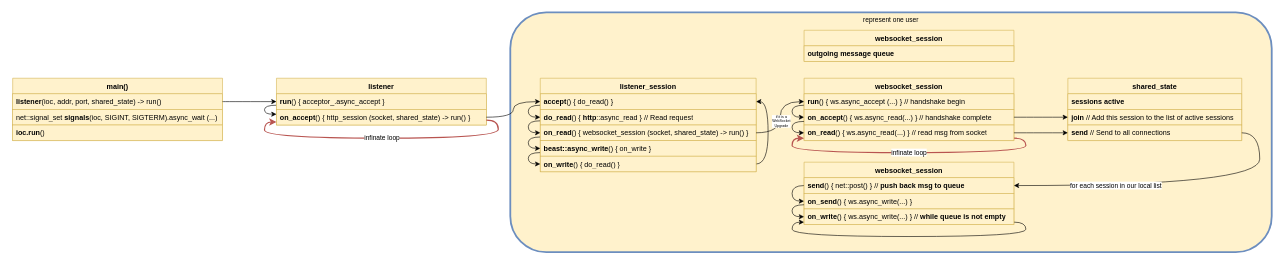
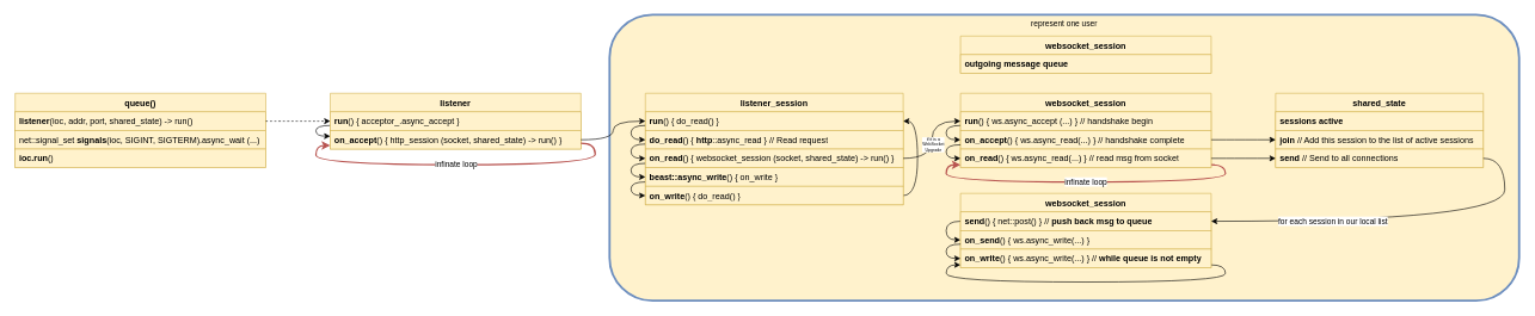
  <mxCell id="0" />
  <mxCell id="1" parent="0" />
  <mxCell id="2" value="represent one user" style="rounded=1;whiteSpace=wrap;html=1;fontFamily=Helvetica;fontSize=11;strokeWidth=3;fillColor=#fff2cc;strokeColor=#6c8ebf;verticalAlign=top;" vertex="1" parent="1"><mxGeometry x="850" y="20" width="1270" height="400" as="geometry" /></mxCell>
- <mxCell id="3" value="main()" style="swimlane;fontStyle=1;align=center;verticalAlign=top;childLayout=stackLayout;horizontal=1;startSize=26;horizontalStack=0;resizeParent=1;resizeParentMax=0;resizeLast=0;collapsible=1;marginBottom=0;whiteSpace=wrap;html=1;fillColor=#fff2cc;strokeColor=#d6b656;" vertex="1" parent="1"><mxGeometry y="130" width="350" height="104" as="geometry" x="20" /></mxCell>
+ <mxCell id="3" value="queue()" style="swimlane;fontStyle=1;align=center;verticalAlign=top;childLayout=stackLayout;horizontal=1;startSize=26;horizontalStack=0;resizeParent=1;resizeParentMax=0;resizeLast=0;collapsible=1;marginBottom=0;whiteSpace=wrap;html=1;fillColor=#fff2cc;strokeColor=#d6b656;" vertex="1" parent="1"><mxGeometry y="130" width="350" height="104" as="geometry" x="20" /></mxCell>
  <mxCell id="4" value="&lt;b&gt;listener&lt;/b&gt;(ioc, addr, port, shared_state) -&amp;gt; run()" style="text;strokeColor=#d6b656;fillColor=#fff2cc;align=left;verticalAlign=top;spacingLeft=4;spacingRight=4;overflow=hidden;rotatable=0;points=[[0,0.5],[1,0.5]];portConstraint=eastwest;whiteSpace=wrap;html=1;" vertex="1" parent="3"><mxGeometry y="26" width="350" height="26" as="geometry" /></mxCell>
  <mxCell id="5" value="net::signal_set &lt;b&gt;signals&lt;/b&gt;(ioc, SIGINT, SIGTERM).async_wait (...)" style="text;strokeColor=#d6b656;fillColor=#fff2cc;align=left;verticalAlign=top;spacingLeft=4;spacingRight=4;overflow=hidden;rotatable=0;points=[[0,0.5],[1,0.5]];portConstraint=eastwest;whiteSpace=wrap;html=1;" vertex="1" parent="3"><mxGeometry y="52" width="350" height="26" as="geometry" /></mxCell>
  <mxCell id="6" value="&lt;b&gt;ioc.run&lt;/b&gt;()" style="text;strokeColor=#d6b656;fillColor=#fff2cc;align=left;verticalAlign=top;spacingLeft=4;spacingRight=4;overflow=hidden;rotatable=0;points=[[0,0.5],[1,0.5]];portConstraint=eastwest;whiteSpace=wrap;html=1;" vertex="1" parent="3"><mxGeometry y="78" width="350" height="26" as="geometry" /></mxCell>
  <mxCell id="7" value="listener" style="swimlane;fontStyle=1;align=center;verticalAlign=top;childLayout=stackLayout;horizontal=1;startSize=26;horizontalStack=0;resizeParent=1;resizeParentMax=0;resizeLast=0;collapsible=1;marginBottom=0;whiteSpace=wrap;html=1;fillColor=#fff2cc;strokeColor=#d6b656;" vertex="1" parent="1"><mxGeometry x="460" y="130" width="350" height="78" as="geometry" /></mxCell>
  <mxCell id="8" style="edgeStyle=orthogonalEdgeStyle;shape=connector;curved=1;rounded=0;orthogonalLoop=1;jettySize=auto;html=1;labelBackgroundColor=default;strokeColor=default;fontFamily=Helvetica;fontSize=11;fontColor=default;endArrow=classic;" edge="1" parent="7" source="9" target="10"><mxGeometry relative="1" as="geometry"><Array as="points"><mxPoint x="-20" y="45" /><mxPoint x="-20" y="60" /></Array></mxGeometry></mxCell>
  <mxCell id="9" value="&lt;b&gt;run&lt;/b&gt;() { acceptor_.async_accept }" style="text;strokeColor=#d6b656;fillColor=#fff2cc;align=left;verticalAlign=top;spacingLeft=4;spacingRight=4;overflow=hidden;rotatable=0;points=[[0,0.5],[1,0.5]];portConstraint=eastwest;whiteSpace=wrap;html=1;" vertex="1" parent="7"><mxGeometry y="26" width="350" height="26" as="geometry" /></mxCell>
  <mxCell id="10" value="&lt;b&gt;on_accept&lt;/b&gt;() {&amp;nbsp;http_session (socket, shared_state) -&amp;gt; run()&lt;span style=&quot;background-color: initial;&quot;&gt;&amp;nbsp;}&lt;/span&gt;" style="text;strokeColor=#d6b656;fillColor=#fff2cc;align=left;verticalAlign=top;spacingLeft=4;spacingRight=4;overflow=hidden;rotatable=0;points=[[0,0.5],[1,0.5]];portConstraint=eastwest;whiteSpace=wrap;html=1;" vertex="1" parent="7"><mxGeometry y="52" width="350" height="26" as="geometry" /></mxCell>
  <mxCell id="11" value="infinate loop" style="edgeStyle=orthogonalEdgeStyle;shape=connector;curved=1;rounded=0;orthogonalLoop=1;jettySize=auto;html=1;labelBackgroundColor=default;strokeColor=#b85450;fontFamily=Helvetica;fontSize=11;fontColor=default;endArrow=classic;fillColor=#f8cecc;strokeWidth=2;" edge="1" parent="7" source="10" target="10"><mxGeometry relative="1" as="geometry"><mxPoint x="180" y="100" as="targetPoint" /><Array as="points"><mxPoint x="370" y="70" /><mxPoint x="370" y="100" /><mxPoint x="-20" y="100" /><mxPoint x="-20" y="73" /></Array></mxGeometry></mxCell>
  <mxCell id="12" value="listener_session" style="swimlane;fontStyle=1;align=center;verticalAlign=top;childLayout=stackLayout;horizontal=1;startSize=26;horizontalStack=0;resizeParent=1;resizeParentMax=0;resizeLast=0;collapsible=1;marginBottom=0;whiteSpace=wrap;html=1;fillColor=#fff2cc;strokeColor=#d6b656;" vertex="1" parent="1"><mxGeometry x="900" y="130" width="360" height="156" as="geometry" /></mxCell>
  <mxCell id="13" style="edgeStyle=orthogonalEdgeStyle;shape=connector;curved=1;rounded=0;orthogonalLoop=1;jettySize=auto;html=1;entryX=0;entryY=0.5;entryDx=0;entryDy=0;labelBackgroundColor=default;strokeColor=default;fontFamily=Helvetica;fontSize=11;fontColor=default;endArrow=classic;" edge="1" parent="12" source="14" target="16"><mxGeometry relative="1" as="geometry"><Array as="points"><mxPoint x="-20" y="45" /><mxPoint x="-20" y="65" /></Array></mxGeometry></mxCell>
- <mxCell id="14" value="&lt;b&gt;accept&lt;/b&gt;() { do_read() }" style="text;strokeColor=#d6b656;fillColor=#fff2cc;align=left;verticalAlign=top;spacingLeft=4;spacingRight=4;overflow=hidden;rotatable=0;points=[[0,0.5],[1,0.5]];portConstraint=eastwest;whiteSpace=wrap;html=1;" vertex="1" parent="12"><mxGeometry y="26" width="360" height="26" as="geometry" /></mxCell>
+ <mxCell id="14" value="&lt;b&gt;run&lt;/b&gt;() { do_read() }" style="text;strokeColor=#d6b656;fillColor=#fff2cc;align=left;verticalAlign=top;spacingLeft=4;spacingRight=4;overflow=hidden;rotatable=0;points=[[0,0.5],[1,0.5]];portConstraint=eastwest;whiteSpace=wrap;html=1;" vertex="1" parent="12"><mxGeometry y="26" width="360" height="26" as="geometry" /></mxCell>
  <mxCell id="15" style="edgeStyle=orthogonalEdgeStyle;shape=connector;curved=1;rounded=0;orthogonalLoop=1;jettySize=auto;html=1;entryX=0;entryY=0.5;entryDx=0;entryDy=0;labelBackgroundColor=default;strokeColor=default;fontFamily=Helvetica;fontSize=11;fontColor=default;endArrow=classic;" edge="1" parent="12" source="16" target="18"><mxGeometry relative="1" as="geometry"><Array as="points"><mxPoint x="-20" y="71" /><mxPoint x="-20" y="91" /></Array></mxGeometry></mxCell>
  <mxCell id="16" value="&lt;b&gt;do_read&lt;/b&gt;() {&amp;nbsp;&lt;b&gt;http&lt;/b&gt;::async_read }&amp;nbsp;// Read request" style="text;strokeColor=#d6b656;fillColor=#fff2cc;align=left;verticalAlign=top;spacingLeft=4;spacingRight=4;overflow=hidden;rotatable=0;points=[[0,0.5],[1,0.5]];portConstraint=eastwest;whiteSpace=wrap;html=1;" vertex="1" parent="12"><mxGeometry y="52" width="360" height="26" as="geometry" /></mxCell>
  <mxCell id="17" style="edgeStyle=orthogonalEdgeStyle;shape=connector;curved=1;rounded=0;orthogonalLoop=1;jettySize=auto;html=1;entryX=0;entryY=0.5;entryDx=0;entryDy=0;labelBackgroundColor=default;strokeColor=default;fontFamily=Helvetica;fontSize=11;fontColor=default;endArrow=classic;" edge="1" parent="12" source="18" target="20"><mxGeometry relative="1" as="geometry"><Array as="points"><mxPoint x="-20" y="98" /><mxPoint x="-20" y="117" /></Array></mxGeometry></mxCell>
  <mxCell id="18" value="&lt;b&gt;on_read&lt;/b&gt;() { websocket_session (socket, shared_state) -&amp;gt; run()&amp;nbsp;}" style="text;strokeColor=#d6b656;fillColor=#fff2cc;align=left;verticalAlign=top;spacingLeft=4;spacingRight=4;overflow=hidden;rotatable=0;points=[[0,0.5],[1,0.5]];portConstraint=eastwest;whiteSpace=wrap;html=1;" vertex="1" parent="12"><mxGeometry y="78" width="360" height="26" as="geometry" /></mxCell>
  <mxCell id="19" style="edgeStyle=orthogonalEdgeStyle;shape=connector;curved=1;rounded=0;orthogonalLoop=1;jettySize=auto;html=1;labelBackgroundColor=default;strokeColor=default;fontFamily=Helvetica;fontSize=11;fontColor=default;endArrow=classic;entryX=0;entryY=0.5;entryDx=0;entryDy=0;" edge="1" parent="12" source="20" target="22"><mxGeometry relative="1" as="geometry"><Array as="points"><mxPoint x="-20" y="124" /><mxPoint x="-20" y="143" /></Array></mxGeometry></mxCell>
  <mxCell id="20" value="&lt;b&gt;beast::async_write&lt;/b&gt;() {&amp;nbsp;on_write&lt;span style=&quot;background-color: initial;&quot;&gt;&amp;nbsp;}&lt;/span&gt;" style="text;strokeColor=#d6b656;fillColor=#fff2cc;align=left;verticalAlign=top;spacingLeft=4;spacingRight=4;overflow=hidden;rotatable=0;points=[[0,0.5],[1,0.5]];portConstraint=eastwest;whiteSpace=wrap;html=1;" vertex="1" parent="12"><mxGeometry y="104" width="360" height="26" as="geometry" /></mxCell>
  <mxCell id="21" style="edgeStyle=orthogonalEdgeStyle;shape=connector;curved=1;rounded=0;orthogonalLoop=1;jettySize=auto;html=1;labelBackgroundColor=default;strokeColor=default;fontFamily=Helvetica;fontSize=11;fontColor=default;endArrow=classic;" edge="1" parent="12" source="22" target="14"><mxGeometry relative="1" as="geometry"><Array as="points"><mxPoint x="380" y="143" /><mxPoint x="380" y="39" /></Array></mxGeometry></mxCell>
  <mxCell id="22" value="&lt;b&gt;on_write&lt;/b&gt;() {&amp;nbsp;&lt;span style=&quot;background-color: initial;&quot;&gt;do_read() }&lt;/span&gt;" style="text;strokeColor=#d6b656;fillColor=#fff2cc;align=left;verticalAlign=top;spacingLeft=4;spacingRight=4;overflow=hidden;rotatable=0;points=[[0,0.5],[1,0.5]];portConstraint=eastwest;whiteSpace=wrap;html=1;" vertex="1" parent="12"><mxGeometry y="130" width="360" height="26" as="geometry" /></mxCell>
- <mxCell id="23" style="edgeStyle=orthogonalEdgeStyle;rounded=0;orthogonalLoop=1;jettySize=auto;html=1;curved=1;" edge="1" parent="1" source="4" target="9"><mxGeometry relative="1" as="geometry" /></mxCell>
+ <mxCell id="23" style="edgeStyle=orthogonalEdgeStyle;rounded=0;orthogonalLoop=1;jettySize=auto;html=1;curved=1;dashed=1;" edge="1" parent="1" source="4" target="9"><mxGeometry relative="1" as="geometry" /></mxCell>
  <mxCell id="24" style="edgeStyle=orthogonalEdgeStyle;shape=connector;curved=1;rounded=0;orthogonalLoop=1;jettySize=auto;html=1;labelBackgroundColor=default;strokeColor=default;fontFamily=Helvetica;fontSize=11;fontColor=default;endArrow=classic;" edge="1" parent="1" source="10" target="14"><mxGeometry relative="1" as="geometry" /></mxCell>
  <mxCell id="25" value="websocket_session" style="swimlane;fontStyle=1;align=center;verticalAlign=top;childLayout=stackLayout;horizontal=1;startSize=26;horizontalStack=0;resizeParent=1;resizeParentMax=0;resizeLast=0;collapsible=1;marginBottom=0;whiteSpace=wrap;html=1;fillColor=#fff2cc;strokeColor=#d6b656;" vertex="1" parent="1"><mxGeometry x="1340" y="130" width="350" height="104" as="geometry" /></mxCell>
  <mxCell id="26" style="edgeStyle=orthogonalEdgeStyle;shape=connector;curved=1;rounded=0;orthogonalLoop=1;jettySize=auto;html=1;entryX=0;entryY=0.5;entryDx=0;entryDy=0;labelBackgroundColor=default;strokeColor=default;fontFamily=Helvetica;fontSize=11;fontColor=default;endArrow=classic;" edge="1" parent="25" source="27" target="29"><mxGeometry relative="1" as="geometry"><Array as="points"><mxPoint x="-20" y="45" /><mxPoint x="-20" y="65" /></Array></mxGeometry></mxCell>
  <mxCell id="27" value="&lt;b&gt;run&lt;/b&gt;() { ws.async_accept (...) } // handshake begin" style="text;strokeColor=#d6b656;fillColor=#fff2cc;align=left;verticalAlign=top;spacingLeft=4;spacingRight=4;overflow=hidden;rotatable=0;points=[[0,0.5],[1,0.5]];portConstraint=eastwest;whiteSpace=wrap;html=1;" vertex="1" parent="25"><mxGeometry y="26" width="350" height="26" as="geometry" /></mxCell>
  <mxCell id="28" value="infinate loop" style="edgeStyle=orthogonalEdgeStyle;shape=connector;curved=1;rounded=0;orthogonalLoop=1;jettySize=auto;html=1;labelBackgroundColor=default;strokeColor=#b85450;fontFamily=Helvetica;fontSize=11;fontColor=default;endArrow=classic;strokeWidth=2;fillColor=#f8cecc;" edge="1" parent="25" source="30" target="30"><mxGeometry relative="1" as="geometry"><mxPoint x="-10" y="100" as="targetPoint" /><Array as="points"><mxPoint x="370" y="100" /><mxPoint x="370" y="124" /><mxPoint x="-20" y="124" /><mxPoint x="-20" y="100" /></Array></mxGeometry></mxCell>
  <mxCell id="29" value="&lt;b&gt;on_accept&lt;/b&gt;() { ws.async_read(...) } // handshake complete" style="text;strokeColor=#d6b656;fillColor=#fff2cc;align=left;verticalAlign=top;spacingLeft=4;spacingRight=4;overflow=hidden;rotatable=0;points=[[0,0.5],[1,0.5]];portConstraint=eastwest;whiteSpace=wrap;html=1;" vertex="1" parent="25"><mxGeometry y="52" width="350" height="26" as="geometry" /></mxCell>
  <mxCell id="30" value="&lt;b&gt;on_read&lt;/b&gt;() { ws.async_read(...) } // read msg from socket" style="text;strokeColor=#d6b656;fillColor=#fff2cc;align=left;verticalAlign=top;spacingLeft=4;spacingRight=4;overflow=hidden;rotatable=0;points=[[0,0.5],[1,0.5]];portConstraint=eastwest;whiteSpace=wrap;html=1;" vertex="1" parent="25"><mxGeometry y="78" width="350" height="26" as="geometry" /></mxCell>
  <mxCell id="31" style="edgeStyle=orthogonalEdgeStyle;shape=connector;curved=1;rounded=0;orthogonalLoop=1;jettySize=auto;html=1;entryX=0;entryY=0.5;entryDx=0;entryDy=0;labelBackgroundColor=default;strokeColor=default;fontFamily=Helvetica;fontSize=11;fontColor=default;endArrow=classic;" edge="1" parent="25" source="29" target="30"><mxGeometry relative="1" as="geometry"><mxPoint x="10" y="49" as="sourcePoint" /><mxPoint x="10" y="75" as="targetPoint" /><Array as="points"><mxPoint x="-20" y="72" /><mxPoint x="-20" y="91" /></Array></mxGeometry></mxCell>
  <mxCell id="32" style="edgeStyle=orthogonalEdgeStyle;shape=connector;curved=1;rounded=0;orthogonalLoop=1;jettySize=auto;html=1;exitX=1;exitY=0.5;exitDx=0;exitDy=0;labelBackgroundColor=default;strokeColor=default;fontFamily=Helvetica;fontSize=11;fontColor=default;endArrow=classic;" edge="1" parent="1" source="18" target="27"><mxGeometry relative="1" as="geometry" /></mxCell>
  <mxCell id="33" value="if it is a &lt;br style=&quot;font-size: 6px;&quot;&gt;WebSocket &lt;br style=&quot;font-size: 6px;&quot;&gt;Upgrade" style="edgeLabel;html=1;align=center;verticalAlign=middle;resizable=0;points=[];fontSize=6;fontFamily=Helvetica;fontColor=default;" vertex="1" connectable="0" parent="32"><mxGeometry x="-0.093" y="-1" relative="1" as="geometry"><mxPoint as="offset" /></mxGeometry></mxCell>
  <mxCell id="34" value="shared_state" style="swimlane;fontStyle=1;align=center;verticalAlign=top;childLayout=stackLayout;horizontal=1;startSize=26;horizontalStack=0;resizeParent=1;resizeParentMax=0;resizeLast=0;collapsible=1;marginBottom=0;whiteSpace=wrap;html=1;fillColor=#fff2cc;strokeColor=#d6b656;" vertex="1" parent="1"><mxGeometry x="1780" y="130" width="290" height="104" as="geometry" /></mxCell>
  <mxCell id="35" value="&lt;b&gt;sessions active&lt;/b&gt;" style="text;strokeColor=#d6b656;fillColor=#fff2cc;align=left;verticalAlign=top;spacingLeft=4;spacingRight=4;overflow=hidden;rotatable=0;points=[[0,0.5],[1,0.5]];portConstraint=eastwest;whiteSpace=wrap;html=1;" vertex="1" parent="34"><mxGeometry y="26" width="290" height="26" as="geometry" /></mxCell>
  <mxCell id="36" value="&lt;b&gt;join&amp;nbsp;&lt;/b&gt;// Add this session to the list of active sessions" style="text;strokeColor=#d6b656;fillColor=#fff2cc;align=left;verticalAlign=top;spacingLeft=4;spacingRight=4;overflow=hidden;rotatable=0;points=[[0,0.5],[1,0.5]];portConstraint=eastwest;whiteSpace=wrap;html=1;" vertex="1" parent="34"><mxGeometry y="52" width="290" height="26" as="geometry" /></mxCell>
  <mxCell id="37" value="&lt;b&gt;send&amp;nbsp;&lt;/b&gt;// Send to all connections" style="text;strokeColor=#d6b656;fillColor=#fff2cc;align=left;verticalAlign=top;spacingLeft=4;spacingRight=4;overflow=hidden;rotatable=0;points=[[0,0.5],[1,0.5]];portConstraint=eastwest;whiteSpace=wrap;html=1;" vertex="1" parent="34"><mxGeometry y="78" width="290" height="26" as="geometry" /></mxCell>
  <mxCell id="38" style="edgeStyle=orthogonalEdgeStyle;shape=connector;curved=1;rounded=0;orthogonalLoop=1;jettySize=auto;html=1;labelBackgroundColor=default;strokeColor=default;fontFamily=Helvetica;fontSize=11;fontColor=default;endArrow=classic;" edge="1" parent="1" source="29" target="36"><mxGeometry relative="1" as="geometry" /></mxCell>
  <mxCell id="39" style="edgeStyle=orthogonalEdgeStyle;shape=connector;curved=1;rounded=0;orthogonalLoop=1;jettySize=auto;html=1;labelBackgroundColor=default;strokeColor=default;fontFamily=Helvetica;fontSize=11;fontColor=default;endArrow=classic;" edge="1" parent="1" source="30" target="37"><mxGeometry relative="1" as="geometry" /></mxCell>
  <mxCell id="40" value="websocket_session" style="swimlane;fontStyle=1;align=center;verticalAlign=top;childLayout=stackLayout;horizontal=1;startSize=26;horizontalStack=0;resizeParent=1;resizeParentMax=0;resizeLast=0;collapsible=1;marginBottom=0;whiteSpace=wrap;html=1;fillColor=#fff2cc;strokeColor=#d6b656;" vertex="1" parent="1"><mxGeometry x="1340" y="270" width="350" height="104" as="geometry" /></mxCell>
  <mxCell id="41" style="edgeStyle=orthogonalEdgeStyle;shape=connector;curved=1;rounded=0;orthogonalLoop=1;jettySize=auto;html=1;exitX=0;exitY=0.5;exitDx=0;exitDy=0;entryX=0;entryY=0.5;entryDx=0;entryDy=0;labelBackgroundColor=default;strokeColor=default;fontFamily=Helvetica;fontSize=11;fontColor=default;endArrow=classic;" edge="1" parent="40" source="42" target="43"><mxGeometry relative="1" as="geometry"><Array as="points"><mxPoint x="-20" y="39" /><mxPoint x="-20" y="65" /></Array></mxGeometry></mxCell>
  <mxCell id="42" value="&lt;b&gt;send&lt;/b&gt;() { net::post() } // &lt;b&gt;push back msg to queue&lt;/b&gt;" style="text;strokeColor=#d6b656;fillColor=#fff2cc;align=left;verticalAlign=top;spacingLeft=4;spacingRight=4;overflow=hidden;rotatable=0;points=[[0,0.5],[1,0.5]];portConstraint=eastwest;whiteSpace=wrap;html=1;" vertex="1" parent="40"><mxGeometry y="26" width="350" height="26" as="geometry" /></mxCell>
  <mxCell id="43" value="&lt;b&gt;on_send&lt;/b&gt;() { ws.async_write(...) }" style="text;strokeColor=#d6b656;fillColor=#fff2cc;align=left;verticalAlign=top;spacingLeft=4;spacingRight=4;overflow=hidden;rotatable=0;points=[[0,0.5],[1,0.5]];portConstraint=eastwest;whiteSpace=wrap;html=1;" vertex="1" parent="40"><mxGeometry y="52" width="350" height="26" as="geometry" /></mxCell>
  <mxCell id="44" style="edgeStyle=orthogonalEdgeStyle;shape=connector;curved=1;rounded=0;orthogonalLoop=1;jettySize=auto;html=1;labelBackgroundColor=default;strokeColor=default;fontFamily=Helvetica;fontSize=11;fontColor=default;endArrow=classic;" edge="1" parent="40" source="45" target="45"><mxGeometry relative="1" as="geometry"><mxPoint x="-10" y="100" as="targetPoint" /><Array as="points"><mxPoint x="370" y="100" /><mxPoint x="370" y="124" /><mxPoint x="-20" y="124" /><mxPoint x="-20" y="100" /></Array></mxGeometry></mxCell>
  <mxCell id="45" value="&lt;b&gt;on_write&lt;/b&gt;() { ws.async_write(...) } // &lt;b&gt;while queue is not empty&lt;/b&gt;" style="text;strokeColor=#d6b656;fillColor=#fff2cc;align=left;verticalAlign=top;spacingLeft=4;spacingRight=4;overflow=hidden;rotatable=0;points=[[0,0.5],[1,0.5]];portConstraint=eastwest;whiteSpace=wrap;html=1;" vertex="1" parent="40"><mxGeometry y="78" width="350" height="26" as="geometry" /></mxCell>
  <mxCell id="46" style="edgeStyle=orthogonalEdgeStyle;shape=connector;curved=1;rounded=0;orthogonalLoop=1;jettySize=auto;html=1;entryX=0;entryY=0.5;entryDx=0;entryDy=0;labelBackgroundColor=default;strokeColor=default;fontFamily=Helvetica;fontSize=11;fontColor=default;endArrow=classic;" edge="1" parent="40" source="43" target="45"><mxGeometry relative="1" as="geometry"><mxPoint x="10" y="49" as="sourcePoint" /><mxPoint x="10" y="75" as="targetPoint" /><Array as="points"><mxPoint x="-20" y="71" /><mxPoint x="-20" y="91" /></Array></mxGeometry></mxCell>
  <mxCell id="47" value="websocket_session" style="swimlane;fontStyle=1;align=center;verticalAlign=top;childLayout=stackLayout;horizontal=1;startSize=26;horizontalStack=0;resizeParent=1;resizeParentMax=0;resizeLast=0;collapsible=1;marginBottom=0;whiteSpace=wrap;html=1;fillColor=#fff2cc;strokeColor=#d6b656;" vertex="1" parent="1"><mxGeometry x="1340" y="50" width="350" height="52" as="geometry" /></mxCell>
  <mxCell id="48" value="&lt;b&gt;outgoing message queue&lt;/b&gt;" style="text;strokeColor=#d6b656;fillColor=#fff2cc;align=left;verticalAlign=top;spacingLeft=4;spacingRight=4;overflow=hidden;rotatable=0;points=[[0,0.5],[1,0.5]];portConstraint=eastwest;whiteSpace=wrap;html=1;" vertex="1" parent="47"><mxGeometry y="26" width="350" height="26" as="geometry" /></mxCell>
  <mxCell id="49" value="for each session in our local list" style="edgeStyle=orthogonalEdgeStyle;shape=connector;curved=1;rounded=0;orthogonalLoop=1;jettySize=auto;html=1;labelBackgroundColor=default;strokeColor=default;fontFamily=Helvetica;fontSize=11;fontColor=default;endArrow=classic;" edge="1" parent="1" source="37" target="42"><mxGeometry x="0.356" relative="1" as="geometry"><Array as="points"><mxPoint x="2100" y="221" /><mxPoint x="2100" y="309" /></Array><mxPoint as="offset" /></mxGeometry></mxCell>
